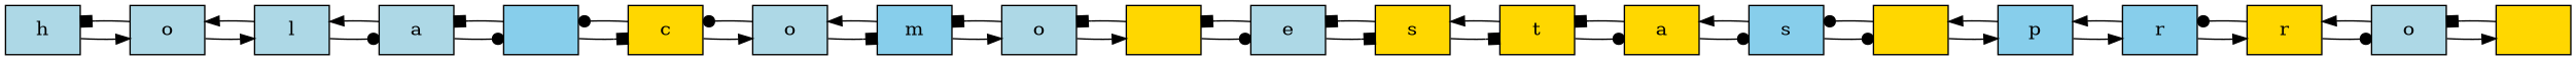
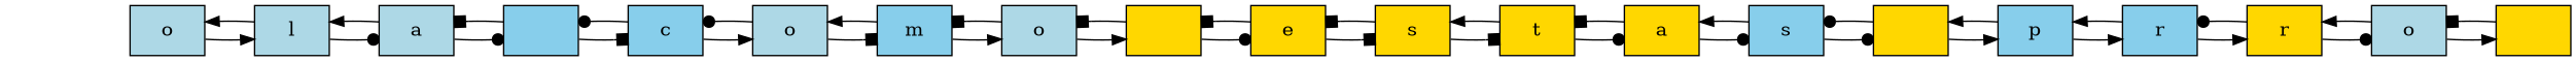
  digraph {
    rankdir=LR
    node [fillcolor=lightblue shape=box style=filled]
    edge [arrowhead=normal]
-   n1 [label=h]
    n2 [label=o]
    n3 [label=l]
    n4 [label=a]
    n5 [fillcolor=skyblue label=" "]
-   n6 [fillcolor=gold label=c]
+   n6 [fillcolor=skyblue label=c]
    n7 [label=o]
    n8 [fillcolor=skyblue label=m]
    n9 [label=o]
    n10 [fillcolor=gold label=" "]
-   n11 [label=e]
+   n11 [fillcolor=gold label=e]
    n12 [fillcolor=gold label=s]
    n13 [fillcolor=gold label=t]
    n14 [fillcolor=gold label=a]
    n15 [fillcolor=skyblue label=s]
    n16 [fillcolor=gold label=" "]
    n17 [fillcolor=skyblue label=p]
    n18 [fillcolor=skyblue label=r]
    n19 [fillcolor=gold label=r]
    n20 [label=o]
    n21 [fillcolor=gold label=" "]
-   n1 -> n2
-   n2 -> n1 [arrowhead=box]
    n2 -> n3
    n3 -> n2
    n3 -> n4 [arrowhead=dot]
    n4 -> n3
    n4 -> n5 [arrowhead=dot]
    n5 -> n4 [arrowhead=box]
    n5 -> n6 [arrowhead=box]
    n6 -> n5 [arrowhead=dot]
    n6 -> n7
    n7 -> n6 [arrowhead=dot]
    n7 -> n8 [arrowhead=box]
    n8 -> n7
    n8 -> n9
    n9 -> n8 [arrowhead=box]
    n9 -> n10
    n10 -> n9 [arrowhead=box]
    n10 -> n11 [arrowhead=dot]
    n11 -> n10 [arrowhead=box]
    n11 -> n12 [arrowhead=box]
    n12 -> n11 [arrowhead=box]
    n12 -> n13 [arrowhead=box]
    n13 -> n12
    n13 -> n14 [arrowhead=dot]
    n14 -> n13 [arrowhead=box]
    n14 -> n15 [arrowhead=dot]
    n15 -> n14
    n15 -> n16 [arrowhead=dot]
    n16 -> n15 [arrowhead=dot]
    n16 -> n17
    n17 -> n16
    n17 -> n18
    n18 -> n17
    n18 -> n19
    n19 -> n18 [arrowhead=dot]
    n19 -> n20 [arrowhead=dot]
    n20 -> n19
    n20 -> n21
    n21 -> n20 [arrowhead=box]
  }
